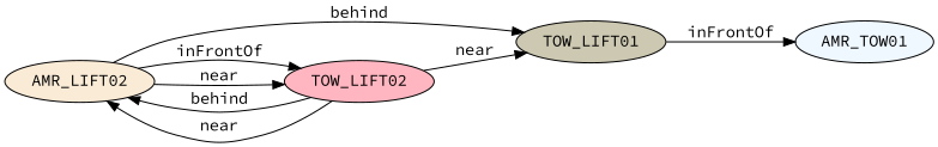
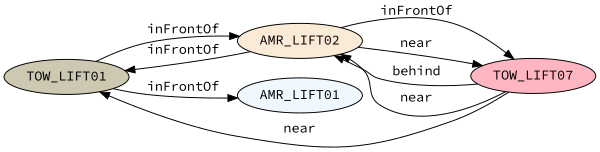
  digraph {
    fontname="Source Code Pro"
    rankdir=LR
    node [fontname="Source Code Pro" style=filled]
    edge [color=black fontname="Source Code Pro" style=filled]
-   n1 [fillcolor=aliceblue label=AMR_TOW01]
+   n1 [fillcolor=aliceblue label=AMR_LIFT01]
    n2 [fillcolor=antiquewhite label=AMR_LIFT02]
    n3 [fillcolor=cornsilk3 label=TOW_LIFT01]
-   n4 [fillcolor=lightpink label=TOW_LIFT02]
-   n2 -> n3 [label=behind]
+   n4 [fillcolor=lightpink label=TOW_LIFT07]
+   n2 -> n3 [label=inFrontOf]
    n2 -> n4 [label=inFrontOf]
    n2 -> n4 [label=near]
    n3 -> n1 [label=inFrontOf]
+   n3 -> n2 [label=inFrontOf]
    n4 -> n2 [label=behind]
    n4 -> n2 [label=near]
    n4 -> n3 [label=near]
  }
